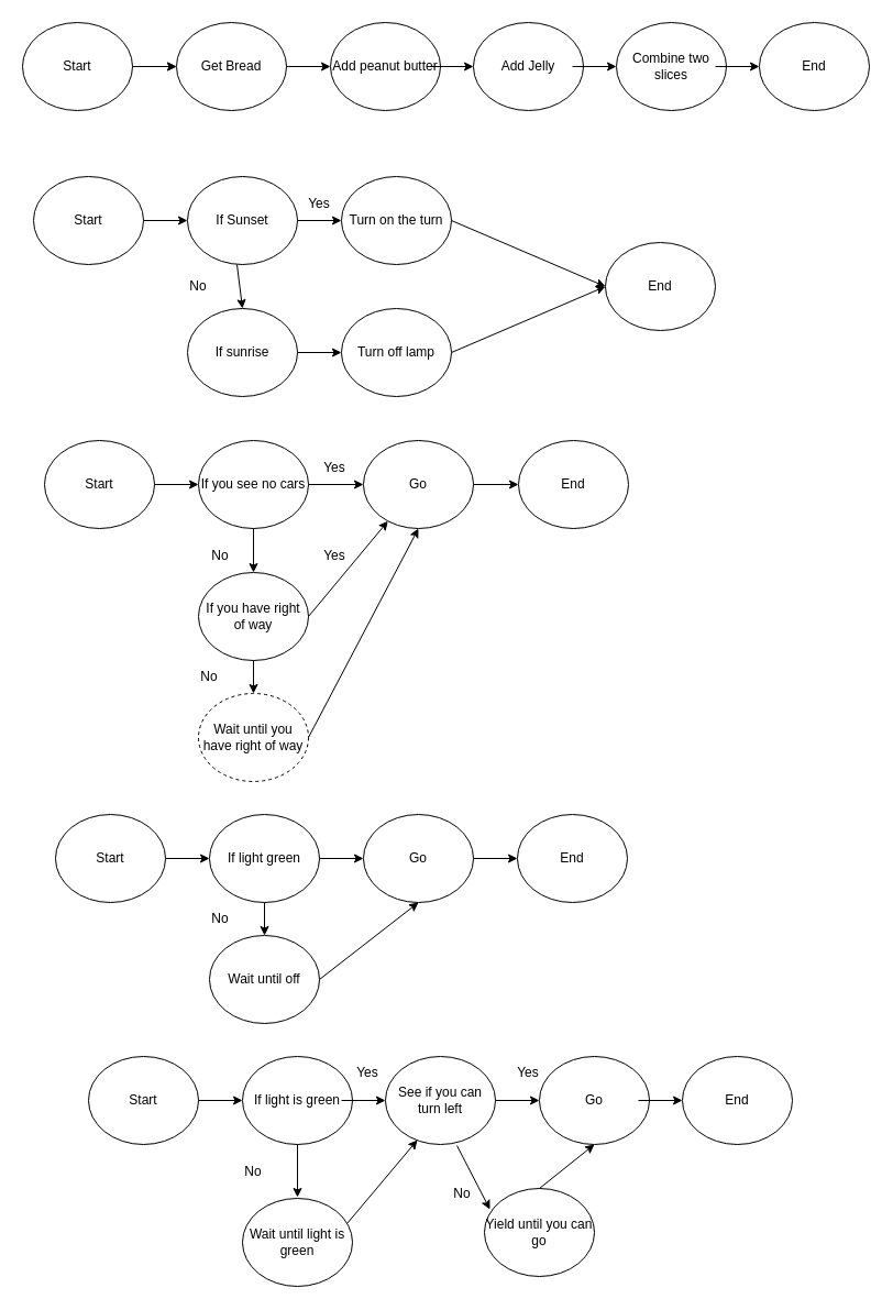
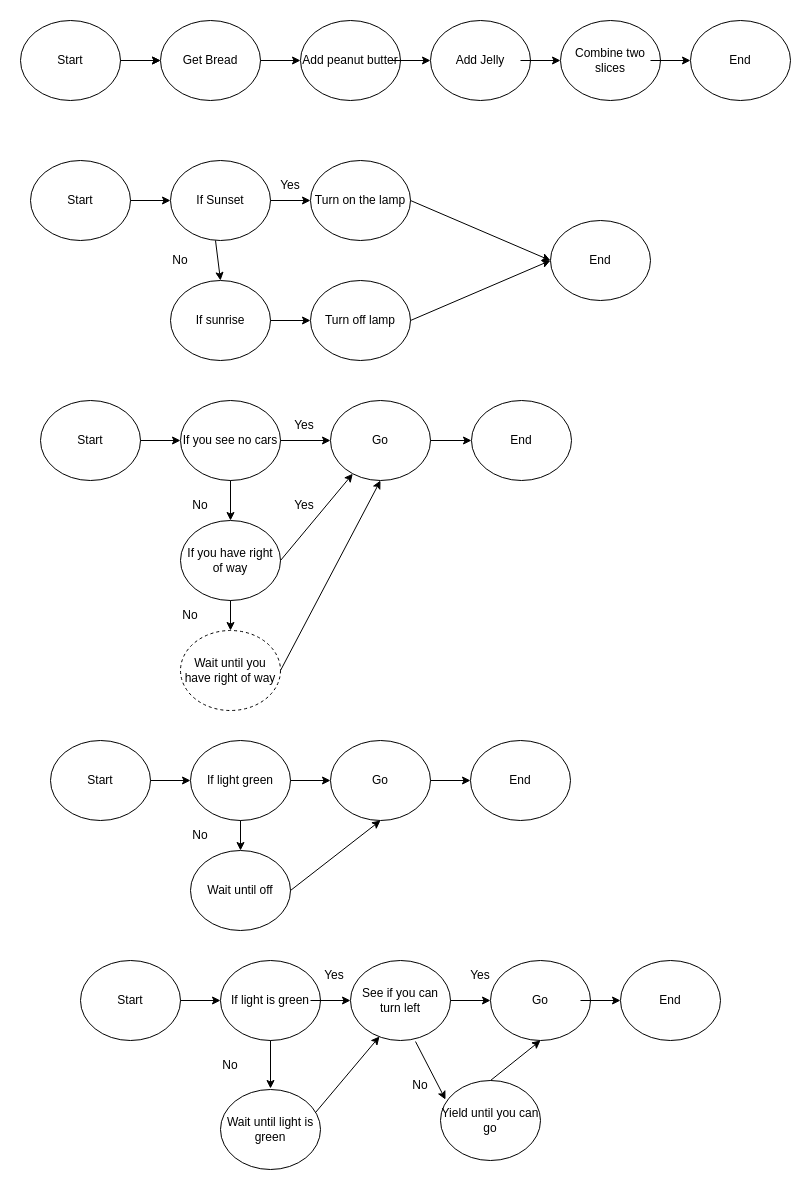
  <mxCell id="0" />
  <mxCell id="1" parent="0" />
  <mxCell id="2" value="" style="edgeStyle=orthogonalEdgeStyle;rounded=0;orthogonalLoop=1;jettySize=auto;html=1;" edge="1" parent="1" source="3" target="5"><mxGeometry relative="1" as="geometry" /></mxCell>
  <mxCell id="3" value="Start" style="ellipse;whiteSpace=wrap;html=1;" vertex="1" parent="1"><mxGeometry x="20" y="20" width="100" height="80" as="geometry" /></mxCell>
  <mxCell id="4" value="" style="endArrow=classic;html=1;rounded=0;" edge="1" parent="1"><mxGeometry width="50" height="50" relative="1" as="geometry"><mxPoint x="120" y="60" as="sourcePoint" /><mxPoint x="160" y="60" as="targetPoint" /></mxGeometry></mxCell>
  <mxCell id="5" value="Get Bread" style="ellipse;whiteSpace=wrap;html=1;" vertex="1" parent="1"><mxGeometry x="160" y="20" width="100" height="80" as="geometry" /></mxCell>
  <mxCell id="6" value="" style="endArrow=classic;html=1;rounded=0;" edge="1" parent="1"><mxGeometry width="50" height="50" relative="1" as="geometry"><mxPoint x="260" y="60" as="sourcePoint" /><mxPoint x="300" y="60" as="targetPoint" /></mxGeometry></mxCell>
  <mxCell id="7" value="Add peanut butter" style="ellipse;whiteSpace=wrap;html=1;" vertex="1" parent="1"><mxGeometry x="300" y="20" width="100" height="80" as="geometry" /></mxCell>
  <mxCell id="8" value="" style="endArrow=classic;html=1;rounded=0;" edge="1" parent="1"><mxGeometry width="50" height="50" relative="1" as="geometry"><mxPoint x="390" y="60" as="sourcePoint" /><mxPoint x="430" y="60" as="targetPoint" /></mxGeometry></mxCell>
  <mxCell id="9" value="Add Jelly" style="ellipse;whiteSpace=wrap;html=1;" vertex="1" parent="1"><mxGeometry x="430" y="20" width="100" height="80" as="geometry" /></mxCell>
  <mxCell id="10" value="" style="endArrow=classic;html=1;rounded=0;" edge="1" parent="1"><mxGeometry width="50" height="50" relative="1" as="geometry"><mxPoint x="520" y="60" as="sourcePoint" /><mxPoint x="560" y="60" as="targetPoint" /></mxGeometry></mxCell>
  <mxCell id="11" value="Combine two slices" style="ellipse;whiteSpace=wrap;html=1;" vertex="1" parent="1"><mxGeometry x="560" y="20" width="100" height="80" as="geometry" /></mxCell>
  <mxCell id="12" value="" style="endArrow=classic;html=1;rounded=0;" edge="1" parent="1"><mxGeometry width="50" height="50" relative="1" as="geometry"><mxPoint x="650" y="60" as="sourcePoint" /><mxPoint x="690" y="60" as="targetPoint" /></mxGeometry></mxCell>
  <mxCell id="13" value="End" style="ellipse;whiteSpace=wrap;html=1;" vertex="1" parent="1"><mxGeometry x="690" y="20" width="100" height="80" as="geometry" /></mxCell>
  <mxCell id="14" value="Start" style="ellipse;whiteSpace=wrap;html=1;" vertex="1" parent="1"><mxGeometry x="30" y="160" width="100" height="80" as="geometry" /></mxCell>
  <mxCell id="15" value="" style="endArrow=classic;html=1;rounded=0;" edge="1" parent="1"><mxGeometry width="50" height="50" relative="1" as="geometry"><mxPoint x="130" y="200" as="sourcePoint" /><mxPoint x="170" y="200" as="targetPoint" /></mxGeometry></mxCell>
  <mxCell id="16" value="If Sunset" style="ellipse;whiteSpace=wrap;html=1;" vertex="1" parent="1"><mxGeometry x="170" y="160" width="100" height="80" as="geometry" /></mxCell>
  <mxCell id="17" value="" style="endArrow=classic;html=1;rounded=0;" edge="1" parent="1"><mxGeometry width="50" height="50" relative="1" as="geometry"><mxPoint x="270" y="200" as="sourcePoint" /><mxPoint x="310" y="200" as="targetPoint" /></mxGeometry></mxCell>
- <mxCell id="18" value="Turn on the turn" style="ellipse;whiteSpace=wrap;html=1;" vertex="1" parent="1"><mxGeometry x="310" y="160" width="100" height="80" as="geometry" /></mxCell>
+ <mxCell id="18" value="Turn on the lamp" style="ellipse;whiteSpace=wrap;html=1;" vertex="1" parent="1"><mxGeometry x="310" y="160" width="100" height="80" as="geometry" /></mxCell>
  <mxCell id="19" value="" style="endArrow=classic;html=1;rounded=0;entryX=0.5;entryY=0;entryDx=0;entryDy=0;" edge="1" parent="1" target="20"><mxGeometry width="50" height="50" relative="1" as="geometry"><mxPoint x="215" y="240" as="sourcePoint" /><mxPoint x="225" y="280" as="targetPoint" /></mxGeometry></mxCell>
  <mxCell id="20" value="If sunrise" style="ellipse;whiteSpace=wrap;html=1;" vertex="1" parent="1"><mxGeometry x="170" y="280" width="100" height="80" as="geometry" /></mxCell>
  <mxCell id="21" value="" style="endArrow=classic;html=1;rounded=0;" edge="1" parent="1"><mxGeometry width="50" height="50" relative="1" as="geometry"><mxPoint x="270" y="320" as="sourcePoint" /><mxPoint x="310" y="320" as="targetPoint" /></mxGeometry></mxCell>
  <mxCell id="22" value="Turn off lamp" style="ellipse;whiteSpace=wrap;html=1;" vertex="1" parent="1"><mxGeometry x="310" y="280" width="100" height="80" as="geometry" /></mxCell>
  <mxCell id="23" value="" style="endArrow=classic;html=1;rounded=0;exitX=1;exitY=0.5;exitDx=0;exitDy=0;" edge="1" parent="1" source="18"><mxGeometry width="50" height="50" relative="1" as="geometry"><mxPoint x="510" y="260" as="sourcePoint" /><mxPoint x="550" y="260" as="targetPoint" /></mxGeometry></mxCell>
  <mxCell id="24" value="End" style="ellipse;whiteSpace=wrap;html=1;" vertex="1" parent="1"><mxGeometry x="550" y="220" width="100" height="80" as="geometry" /></mxCell>
  <mxCell id="25" value="" style="endArrow=classic;html=1;rounded=0;entryX=0;entryY=0.5;entryDx=0;entryDy=0;" edge="1" parent="1" target="24"><mxGeometry width="50" height="50" relative="1" as="geometry"><mxPoint x="410" y="320" as="sourcePoint" /><mxPoint x="460" y="270" as="targetPoint" /></mxGeometry></mxCell>
  <mxCell id="26" value="No" style="text;strokeColor=none;align=center;fillColor=none;html=1;verticalAlign=middle;whiteSpace=wrap;rounded=0;" vertex="1" parent="1"><mxGeometry x="150" y="245" width="60" height="30" as="geometry" /></mxCell>
  <mxCell id="27" value="Yes" style="text;strokeColor=none;align=center;fillColor=none;html=1;verticalAlign=middle;whiteSpace=wrap;rounded=0;" vertex="1" parent="1"><mxGeometry x="260" y="170" width="60" height="30" as="geometry" /></mxCell>
  <mxCell id="28" value="Start" style="ellipse;whiteSpace=wrap;html=1;" vertex="1" parent="1"><mxGeometry x="40" y="400" width="100" height="80" as="geometry" /></mxCell>
  <mxCell id="29" value="" style="endArrow=classic;html=1;rounded=0;" edge="1" parent="1"><mxGeometry width="50" height="50" relative="1" as="geometry"><mxPoint x="140" y="440" as="sourcePoint" /><mxPoint x="180" y="440" as="targetPoint" /></mxGeometry></mxCell>
  <mxCell id="30" value="If you see no cars" style="ellipse;whiteSpace=wrap;html=1;" vertex="1" parent="1"><mxGeometry x="180" y="400" width="100" height="80" as="geometry" /></mxCell>
  <mxCell id="31" value="" style="endArrow=classic;html=1;rounded=0;exitX=1;exitY=0.5;exitDx=0;exitDy=0;" edge="1" parent="1" source="30"><mxGeometry width="50" height="50" relative="1" as="geometry"><mxPoint x="290" y="440" as="sourcePoint" /><mxPoint x="330" y="440" as="targetPoint" /></mxGeometry></mxCell>
  <mxCell id="32" value="Go" style="ellipse;whiteSpace=wrap;html=1;" vertex="1" parent="1"><mxGeometry x="330" y="400" width="100" height="80" as="geometry" /></mxCell>
  <mxCell id="33" value="" style="endArrow=classic;html=1;rounded=0;entryX=0.5;entryY=0;entryDx=0;entryDy=0;exitX=0.5;exitY=1;exitDx=0;exitDy=0;" edge="1" parent="1" source="30" target="34"><mxGeometry width="50" height="50" relative="1" as="geometry"><mxPoint x="150" y="560" as="sourcePoint" /><mxPoint x="190" y="560" as="targetPoint" /></mxGeometry></mxCell>
  <mxCell id="34" value="If you have right of way" style="ellipse;whiteSpace=wrap;html=1;" vertex="1" parent="1"><mxGeometry x="180" y="520" width="100" height="80" as="geometry" /></mxCell>
  <mxCell id="35" value="" style="endArrow=classic;html=1;rounded=0;entryX=0.5;entryY=0;entryDx=0;entryDy=0;exitX=0.5;exitY=1;exitDx=0;exitDy=0;" edge="1" parent="1" source="34" target="36"><mxGeometry width="50" height="50" relative="1" as="geometry"><mxPoint x="140" y="670" as="sourcePoint" /><mxPoint x="180" y="670" as="targetPoint" /></mxGeometry></mxCell>
  <mxCell id="36" value="Wait until you have right of way" style="ellipse;whiteSpace=wrap;html=1;dashed=1;" vertex="1" parent="1"><mxGeometry x="180" y="630" width="100" height="80" as="geometry" /></mxCell>
  <mxCell id="37" value="" style="edgeStyle=none;orthogonalLoop=1;jettySize=auto;html=1;rounded=0;exitX=1;exitY=0.5;exitDx=0;exitDy=0;entryX=0.5;entryY=1;entryDx=0;entryDy=0;" edge="1" parent="1" source="36" target="32"><mxGeometry width="80" relative="1" as="geometry"><mxPoint x="310" y="660" as="sourcePoint" /><mxPoint x="390" y="660" as="targetPoint" /><Array as="points" /></mxGeometry></mxCell>
  <mxCell id="38" value="" style="edgeStyle=none;orthogonalLoop=1;jettySize=auto;html=1;rounded=0;exitX=1;exitY=0.5;exitDx=0;exitDy=0;" edge="1" parent="1" source="34" target="32"><mxGeometry width="80" relative="1" as="geometry"><mxPoint x="480" y="620" as="sourcePoint" /><mxPoint x="560" y="620" as="targetPoint" /><Array as="points" /></mxGeometry></mxCell>
  <mxCell id="39" value="" style="endArrow=classic;html=1;rounded=0;entryX=0;entryY=0.5;entryDx=0;entryDy=0;" edge="1" parent="1" target="40"><mxGeometry width="50" height="50" relative="1" as="geometry"><mxPoint x="430" y="440" as="sourcePoint" /><mxPoint x="460" y="440" as="targetPoint" /></mxGeometry></mxCell>
  <mxCell id="40" value="End" style="ellipse;whiteSpace=wrap;html=1;" vertex="1" parent="1"><mxGeometry x="471" y="400" width="100" height="80" as="geometry" /></mxCell>
  <mxCell id="41" value="Yes" style="text;strokeColor=none;align=center;fillColor=none;html=1;verticalAlign=middle;whiteSpace=wrap;rounded=0;" vertex="1" parent="1"><mxGeometry x="273.5" y="410" width="60" height="30" as="geometry" /></mxCell>
  <mxCell id="42" value="No" style="text;strokeColor=none;align=center;fillColor=none;html=1;verticalAlign=middle;whiteSpace=wrap;rounded=0;" vertex="1" parent="1"><mxGeometry x="170" y="490" width="60" height="30" as="geometry" /></mxCell>
  <mxCell id="43" value="No" style="text;strokeColor=none;align=center;fillColor=none;html=1;verticalAlign=middle;whiteSpace=wrap;rounded=0;" vertex="1" parent="1"><mxGeometry x="160" y="600" width="60" height="30" as="geometry" /></mxCell>
  <mxCell id="44" value="Yes" style="text;strokeColor=none;align=center;fillColor=none;html=1;verticalAlign=middle;whiteSpace=wrap;rounded=0;" vertex="1" parent="1"><mxGeometry x="274" y="490" width="60" height="30" as="geometry" /></mxCell>
  <mxCell id="45" value="Start" style="ellipse;whiteSpace=wrap;html=1;" vertex="1" parent="1"><mxGeometry x="50" y="740" width="100" height="80" as="geometry" /></mxCell>
  <mxCell id="46" value="" style="endArrow=classic;html=1;rounded=0;" edge="1" parent="1"><mxGeometry width="50" height="50" relative="1" as="geometry"><mxPoint x="150" y="780" as="sourcePoint" /><mxPoint x="190" y="780" as="targetPoint" /></mxGeometry></mxCell>
  <mxCell id="47" value="If light green" style="ellipse;whiteSpace=wrap;html=1;" vertex="1" parent="1"><mxGeometry x="190" y="740" width="100" height="80" as="geometry" /></mxCell>
  <mxCell id="48" value="" style="endArrow=classic;html=1;rounded=0;" edge="1" parent="1"><mxGeometry width="50" height="50" relative="1" as="geometry"><mxPoint x="290" y="780" as="sourcePoint" /><mxPoint x="330" y="780" as="targetPoint" /></mxGeometry></mxCell>
  <mxCell id="49" value="Go" style="ellipse;whiteSpace=wrap;html=1;" vertex="1" parent="1"><mxGeometry x="330" y="740" width="100" height="80" as="geometry" /></mxCell>
  <mxCell id="50" value="" style="endArrow=classic;html=1;rounded=0;entryX=0.5;entryY=0;entryDx=0;entryDy=0;exitX=0.5;exitY=1;exitDx=0;exitDy=0;" edge="1" parent="1" source="47" target="51"><mxGeometry width="50" height="50" relative="1" as="geometry"><mxPoint x="150" y="890" as="sourcePoint" /><mxPoint x="190" y="890" as="targetPoint" /></mxGeometry></mxCell>
  <mxCell id="51" value="Wait until off" style="ellipse;whiteSpace=wrap;html=1;" vertex="1" parent="1"><mxGeometry x="190" y="850" width="100" height="80" as="geometry" /></mxCell>
  <mxCell id="52" value="No" style="text;strokeColor=none;align=center;fillColor=none;html=1;verticalAlign=middle;whiteSpace=wrap;rounded=0;" vertex="1" parent="1"><mxGeometry x="170" y="820" width="60" height="30" as="geometry" /></mxCell>
  <mxCell id="53" value="" style="edgeStyle=none;orthogonalLoop=1;jettySize=auto;html=1;rounded=0;exitX=1;exitY=0.5;exitDx=0;exitDy=0;entryX=0.5;entryY=1;entryDx=0;entryDy=0;" edge="1" parent="1" source="51" target="49"><mxGeometry width="80" relative="1" as="geometry"><mxPoint x="340" y="890" as="sourcePoint" /><mxPoint x="420" y="890" as="targetPoint" /><Array as="points" /></mxGeometry></mxCell>
  <mxCell id="54" value="" style="endArrow=classic;html=1;rounded=0;" edge="1" parent="1"><mxGeometry width="50" height="50" relative="1" as="geometry"><mxPoint x="430" y="780" as="sourcePoint" /><mxPoint x="470" y="780" as="targetPoint" /></mxGeometry></mxCell>
  <mxCell id="55" value="End" style="ellipse;whiteSpace=wrap;html=1;" vertex="1" parent="1"><mxGeometry x="470" y="740" width="100" height="80" as="geometry" /></mxCell>
  <mxCell id="56" value="Start" style="ellipse;whiteSpace=wrap;html=1;" vertex="1" parent="1"><mxGeometry x="80" y="960" width="100" height="80" as="geometry" /></mxCell>
  <mxCell id="57" value="" style="endArrow=classic;html=1;rounded=0;" edge="1" parent="1"><mxGeometry width="50" height="50" relative="1" as="geometry"><mxPoint x="180" y="1000" as="sourcePoint" /><mxPoint x="220" y="1000" as="targetPoint" /></mxGeometry></mxCell>
  <mxCell id="58" value="If light is green" style="ellipse;whiteSpace=wrap;html=1;" vertex="1" parent="1"><mxGeometry x="220" y="960" width="100" height="80" as="geometry" /></mxCell>
  <mxCell id="59" value="" style="endArrow=classic;html=1;rounded=0;exitX=0.5;exitY=1;exitDx=0;exitDy=0;" edge="1" parent="1" source="58"><mxGeometry width="50" height="50" relative="1" as="geometry"><mxPoint x="230" y="1088" as="sourcePoint" /><mxPoint x="270" y="1088" as="targetPoint" /></mxGeometry></mxCell>
  <mxCell id="60" value="Wait until light is green" style="ellipse;whiteSpace=wrap;html=1;" vertex="1" parent="1"><mxGeometry x="220" y="1089" width="100" height="80" as="geometry" /></mxCell>
  <mxCell id="61" value="" style="endArrow=classic;html=1;rounded=0;" edge="1" parent="1"><mxGeometry width="50" height="50" relative="1" as="geometry"><mxPoint x="310" y="1000" as="sourcePoint" /><mxPoint x="350" y="1000" as="targetPoint" /></mxGeometry></mxCell>
  <mxCell id="62" value="See if you can turn left" style="ellipse;whiteSpace=wrap;html=1;" vertex="1" parent="1"><mxGeometry x="350" y="960" width="100" height="80" as="geometry" /></mxCell>
  <mxCell id="63" value="" style="edgeStyle=none;orthogonalLoop=1;jettySize=auto;html=1;rounded=0;exitX=0.95;exitY=0.288;exitDx=0;exitDy=0;exitPerimeter=0;entryX=0.29;entryY=0.95;entryDx=0;entryDy=0;entryPerimeter=0;" edge="1" parent="1" source="60" target="62"><mxGeometry width="80" relative="1" as="geometry"><mxPoint x="360" y="1110" as="sourcePoint" /><mxPoint x="440" y="1110" as="targetPoint" /><Array as="points" /></mxGeometry></mxCell>
  <mxCell id="64" value="" style="endArrow=classic;html=1;rounded=0;" edge="1" parent="1"><mxGeometry width="50" height="50" relative="1" as="geometry"><mxPoint x="450" y="1000" as="sourcePoint" /><mxPoint x="490" y="1000" as="targetPoint" /></mxGeometry></mxCell>
  <mxCell id="65" value="Go" style="ellipse;whiteSpace=wrap;html=1;" vertex="1" parent="1"><mxGeometry x="490" y="960" width="100" height="80" as="geometry" /></mxCell>
  <mxCell id="66" value="" style="edgeStyle=none;orthogonalLoop=1;jettySize=auto;html=1;rounded=0;exitX=0.65;exitY=1.013;exitDx=0;exitDy=0;exitPerimeter=0;entryX=0.05;entryY=0.238;entryDx=0;entryDy=0;entryPerimeter=0;" edge="1" parent="1" source="62" target="67"><mxGeometry width="80" relative="1" as="geometry"><mxPoint x="430" y="1080" as="sourcePoint" /><mxPoint x="470" y="1110" as="targetPoint" /><Array as="points" /></mxGeometry></mxCell>
  <mxCell id="67" value="Yield until you can go" style="ellipse;whiteSpace=wrap;html=1;" vertex="1" parent="1"><mxGeometry x="440" y="1080" width="100" height="80" as="geometry" /></mxCell>
  <mxCell id="68" value="" style="edgeStyle=none;orthogonalLoop=1;jettySize=auto;html=1;rounded=0;exitX=0.5;exitY=0;exitDx=0;exitDy=0;entryX=0.5;entryY=1;entryDx=0;entryDy=0;" edge="1" parent="1" source="67" target="65"><mxGeometry width="80" relative="1" as="geometry"><mxPoint x="540" y="1070" as="sourcePoint" /><mxPoint x="620" y="1070" as="targetPoint" /><Array as="points" /></mxGeometry></mxCell>
  <mxCell id="69" value="" style="endArrow=classic;html=1;rounded=0;" edge="1" parent="1"><mxGeometry width="50" height="50" relative="1" as="geometry"><mxPoint x="580" y="1000" as="sourcePoint" /><mxPoint x="620" y="1000" as="targetPoint" /></mxGeometry></mxCell>
  <mxCell id="70" value="End" style="ellipse;whiteSpace=wrap;html=1;" vertex="1" parent="1"><mxGeometry x="620" y="960" width="100" height="80" as="geometry" /></mxCell>
  <mxCell id="71" value="No" style="text;strokeColor=none;align=center;fillColor=none;html=1;verticalAlign=middle;whiteSpace=wrap;rounded=0;" vertex="1" parent="1"><mxGeometry x="200" y="1050" width="60" height="30" as="geometry" /></mxCell>
  <mxCell id="72" value="No" style="text;strokeColor=none;align=center;fillColor=none;html=1;verticalAlign=middle;whiteSpace=wrap;rounded=0;" vertex="1" parent="1"><mxGeometry x="390" y="1070" width="60" height="30" as="geometry" /></mxCell>
  <mxCell id="73" value="Yes" style="text;strokeColor=none;align=center;fillColor=none;html=1;verticalAlign=middle;whiteSpace=wrap;rounded=0;" vertex="1" parent="1"><mxGeometry x="303.5" y="960" width="60" height="30" as="geometry" /></mxCell>
  <mxCell id="74" value="Yes" style="text;strokeColor=none;align=center;fillColor=none;html=1;verticalAlign=middle;whiteSpace=wrap;rounded=0;" vertex="1" parent="1"><mxGeometry x="450" y="960" width="60" height="30" as="geometry" /></mxCell>
